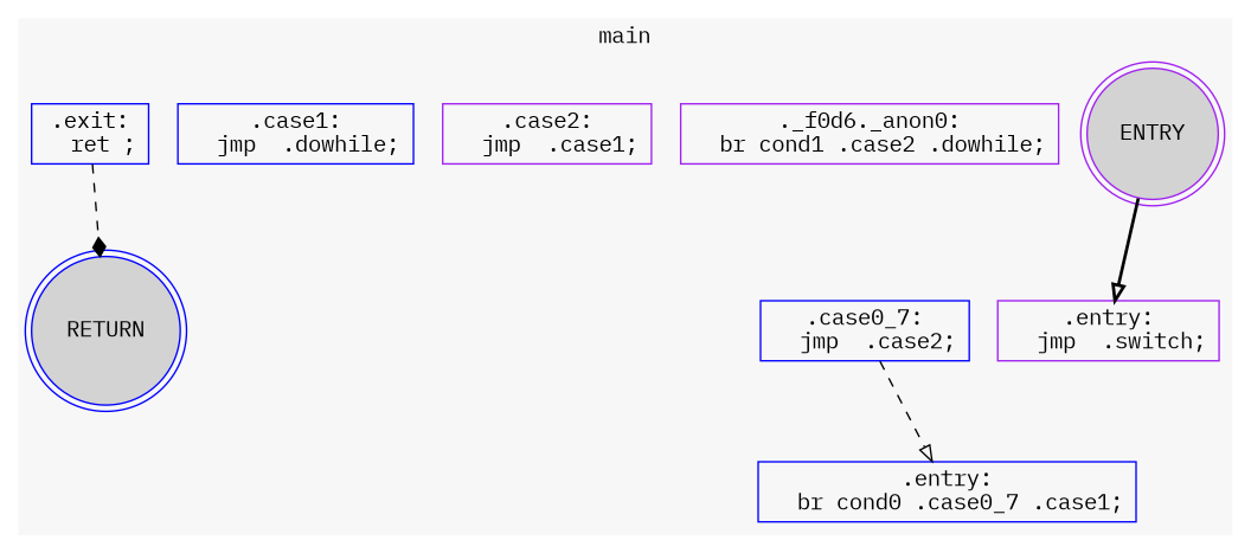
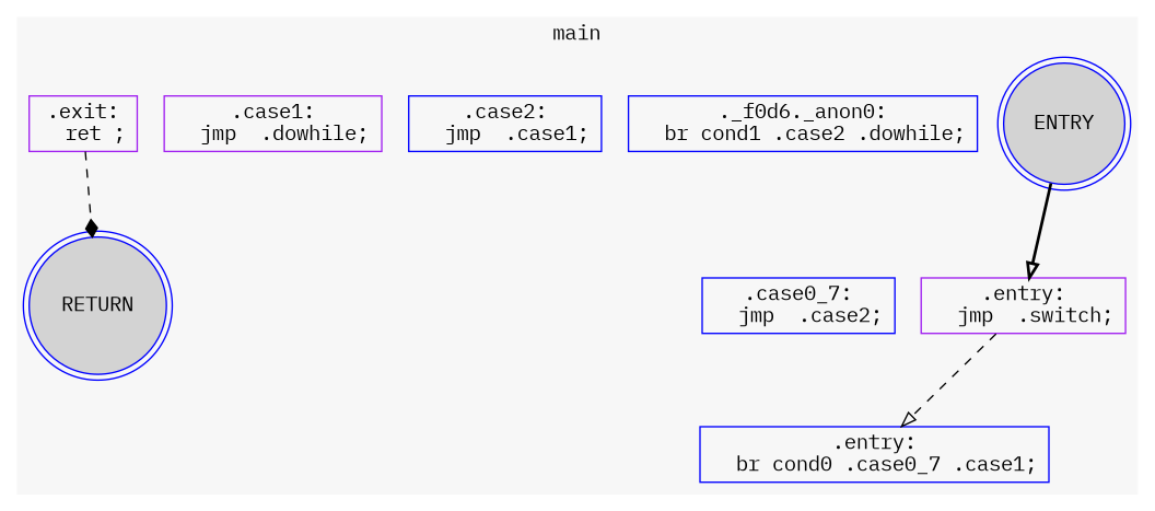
  digraph {
    fontname="IBM Plex Mono"
    node [color=blue fontname="IBM Plex Mono" shape=box]
    edge [arrowhead=onormal fontname="IBM Plex Mono" style=dashed]
-   n1 [color=purple fillcolor=lightgray label=ENTRY shape=doublecircle style=filled]
+   n1 [fillcolor=lightgray label=ENTRY shape=doublecircle style=filled]
    n2 [color=purple label=".entry:\n  jmp  .switch;"]
    n3 [label=".entry:\n  br cond0 .case0_7 .case1;"]
-   n4 [color=purple label="._f0d6._anon0:\n  br cond1 .case2 .dowhile;"]
+   n4 [label="._f0d6._anon0:\n  br cond1 .case2 .dowhile;"]
    n5 [label=".case0_7:\n  jmp  .case2;"]
-   n6 [color=purple label=".case2:\n  jmp  .case1;"]
-   n7 [label=".case1:\n  jmp  .dowhile;"]
-   n8 [label=".exit:\n  ret ;"]
+   n6 [label=".case2:\n  jmp  .case1;"]
+   n7 [color=purple label=".case1:\n  jmp  .dowhile;"]
+   n8 [color=purple label=".exit:\n  ret ;"]
    n9 [fillcolor=lightgray label=RETURN shape=doublecircle style=filled]
    subgraph cluster_1 {
      color="#f7f7f7"
      label=main
      rankdir=TB
      style=filled
      n1
      n2
      n3
      n4
      n5
      n6
      n7
      n8
      n9
    }
    n1 -> n2 [style=bold]
-   n5 -> n3
+   n2 -> n3
    n8 -> n9 [arrowhead=diamond]
  }
